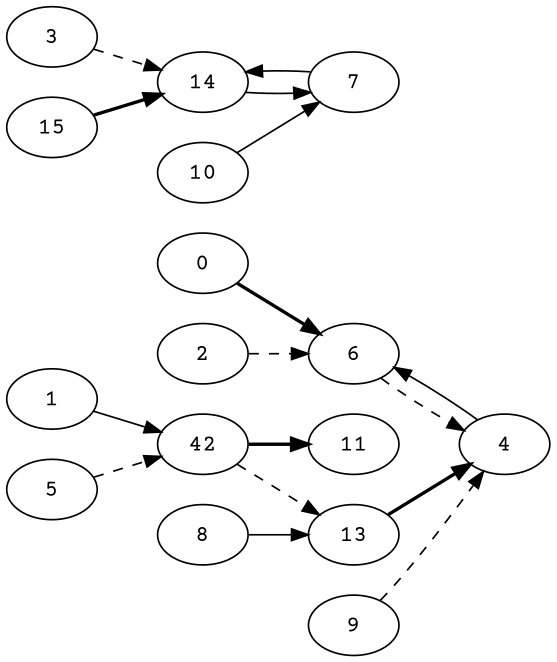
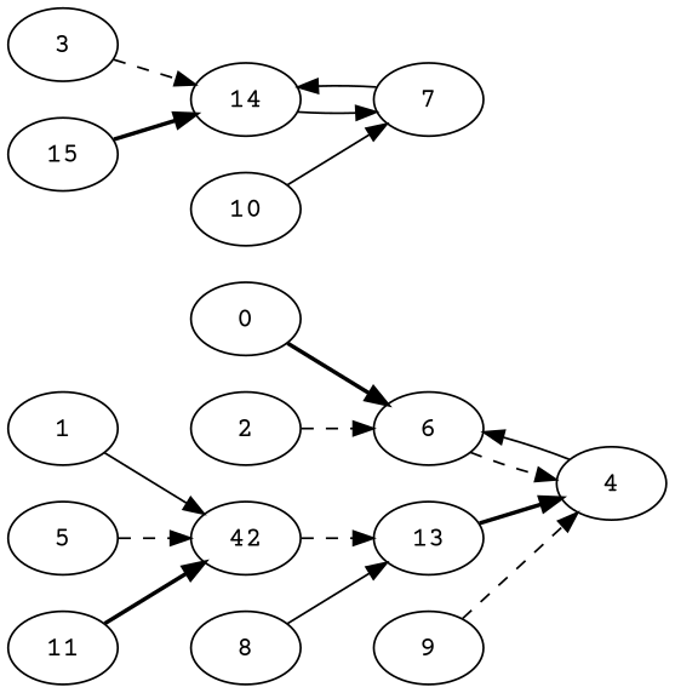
  digraph {
    fontname="Courier Prime"
    rankdir=LR
    node [fontname="Courier Prime"]
    edge [fontname="Courier Prime" style=dashed]
    n1 [label=0]
    n2 [label=6]
    n3 [label=4]
    n4 [label=1]
    n5 [label=42]
    n6 [label=13]
    n7 [label=2]
    n8 [label=3]
    n9 [label=14]
    n10 [label=7]
    n11 [label=5]
    n12 [label=8]
    n13 [label=9]
    n14 [label=10]
    n15 [label=11]
    n16 [label=15]
    n1 -> n2 [style=bold]
    n2 -> n3
    n3 -> n2 [style=solid]
    n4 -> n5 [style=solid]
    n5 -> n6
    n6 -> n3 [style=bold]
    n7 -> n2
    n8 -> n9
    n9 -> n10 [style=solid]
    n10 -> n9 [style=solid]
    n11 -> n5
    n12 -> n6 [style=solid]
    n13 -> n3
    n14 -> n10 [style=solid]
-   n5 -> n15 [style=bold]
+   n15 -> n5 [style=bold]
    n16 -> n9 [style=bold]
  }
